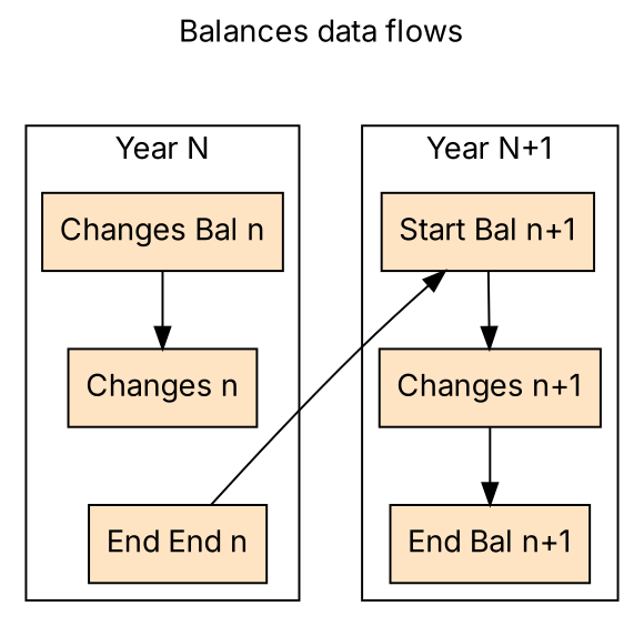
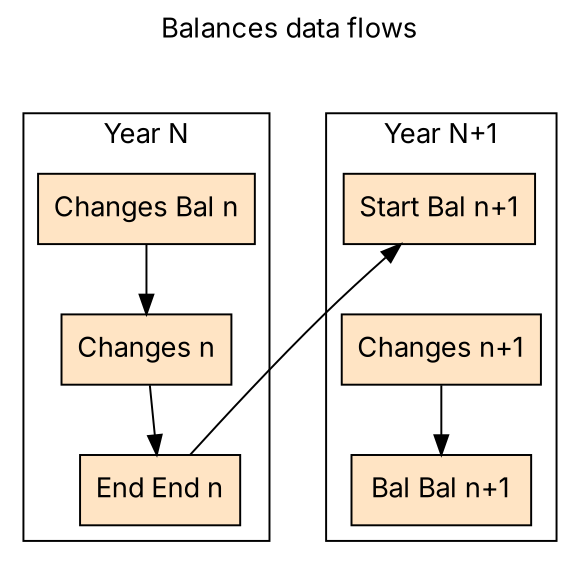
  digraph {
    fontname=Inter
    label="Balances data flows\n"
    labelloc=t
    newrank=true
    rankdir=TB
    node [fillcolor=bisque fontname=Inter shape=rect style=filled]
    edge [fontname=Inter]
    n1 [label="Changes Bal n"]
    "Start Bal n+1"
    n3 [label="End End n"]
-   "End Bal n+1"
+   "End Bal n+1" [label="Bal Bal n+1"]
    "Changes n"
    "Changes n+1"
    subgraph sub_1 {
      rank=same
      n1
      "Start Bal n+1"
    }
    subgraph sub_2 {
      rank=same
      n3
      "End Bal n+1"
    }
    subgraph sub_3 {
      rank=same
      "Changes n"
      "Changes n+1"
    }
    subgraph cluster_4 {
      label="Year N"
      n1
      n3
      "Changes n"
    }
    subgraph cluster_5 {
      label="Year N+1"
      "Start Bal n+1"
      "End Bal n+1"
      "Changes n+1"
    }
    n1 -> "Changes n"
-   "Start Bal n+1" -> "Changes n+1"
    n3 -> "Start Bal n+1"
+   "Changes n" -> n3
    "Changes n+1" -> "End Bal n+1"
  }
